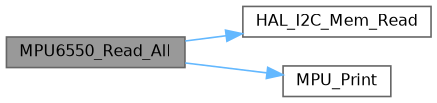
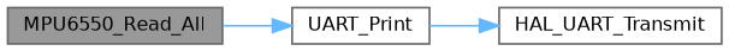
  digraph {
    fontname="DejaVu Sans"
    rankdir=LR
    node [color=grey40 fillcolor=white fontname="DejaVu Sans" fontsize=10 shape=box style=filled]
    edge [color=steelblue1 fontname="DejaVu Sans" fontsize=10 labelfontname=Helvetica labelfontsize=10 style=solid]
    n1 [color=gray40 fillcolor=grey60 fontcolor=black height=0.2 label=MPU6550_Read_All width=0.4]
-   n2 [height=0.2 label=HAL_I2C_Mem_Read width=0.4]
-   n3 [height=0.2 label=MPU_Print width=0.4]
-   n1 -> n2
+   n3 [height=0.2 label=UART_Print width=0.4]
+   n4 [height=0.2 label=HAL_UART_Transmit width=0.4]
    n1 -> n3
+   n3 -> n4
  }
